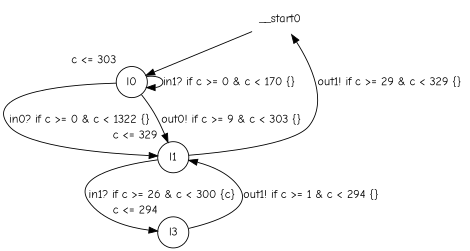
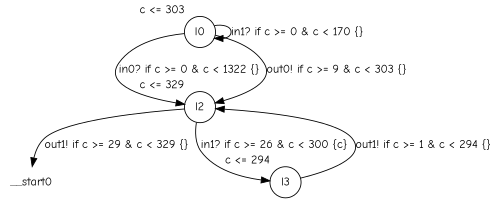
  digraph {
    fontname="Comic Neue"
    node [fontname="Comic Neue" shape=circle margin=0]
    edge [fontname="Comic Neue"]
    __start0 [shape=none margin=""]
    n2 [label=l0 xlabel="c <= 303"]
-   n3 [label=l1 xlabel="c <= 329"]
+   n3 [label=l2 xlabel="c <= 329"]
    n4 [label=l3 xlabel="c <= 294"]
-   __start0 -> n2
    n2 -> n2 [label="in1? if c >= 0 & c < 170 {} "]
    n2 -> n3 [label="in0? if c >= 0 & c < 1322 {} "]
    n2 -> n3 [label="out0! if c >= 9 & c < 303 {} "]
    n3 -> __start0 [label="out1! if c >= 29 & c < 329 {} "]
    n3 -> n4 [label="in1? if c >= 26 & c < 300 {c} "]
    n4 -> n3 [label="out1! if c >= 1 & c < 294 {} "]
  }
